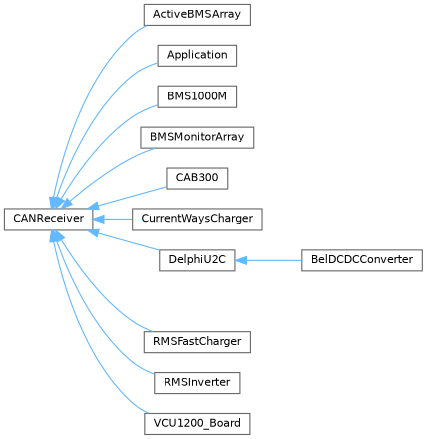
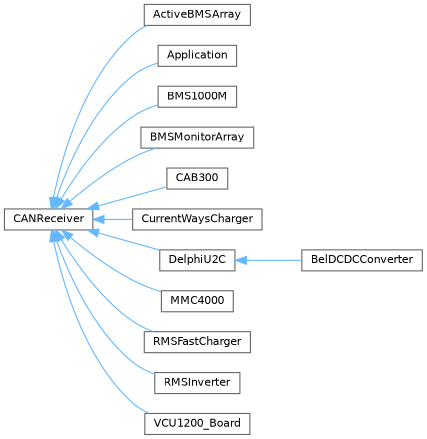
  digraph {
    rankdir=LR
    node [color=grey40 fillcolor=white fontname=Helvetica fontsize=10 shape=box style=filled]
    edge [color=steelblue1 dir=back fontname=Helvetica fontsize=10 labelfontname=Helvetica labelfontsize=10 style=solid]
    n1 [height=0.2 label=CANReceiver width=0.4]
    n2 [height=0.2 label=ActiveBMSArray width=0.4]
    n3 [height=0.2 label=Application width=0.4]
    n4 [height=0.2 label=BMS1000M width=0.4]
    n5 [height=0.2 label=BMSMonitorArray width=0.4]
    n6 [height=0.2 label=CAB300 width=0.4]
    n7 [height=0.2 label=CurrentWaysCharger width=0.4]
    n8 [height=0.2 label=DelphiU2C width=0.4]
+   n9 [height=0.2 label=MMC4000 width=0.4]
    n10 [height=0.2 label=RMSFastCharger width=0.4]
    n11 [height=0.2 label=RMSInverter width=0.4]
    n12 [height=0.2 label=VCU1200_Board width=0.4]
    n13 [height=0.2 label=BelDCDCConverter width=0.4]
    n1 -> n2
    n1 -> n3
    n1 -> n4
    n1 -> n5
    n1 -> n6
    n1 -> n7
    n1 -> n8
+   n1 -> n9
    n1 -> n10
    n1 -> n11
    n1 -> n12
    n8 -> n13
  }
